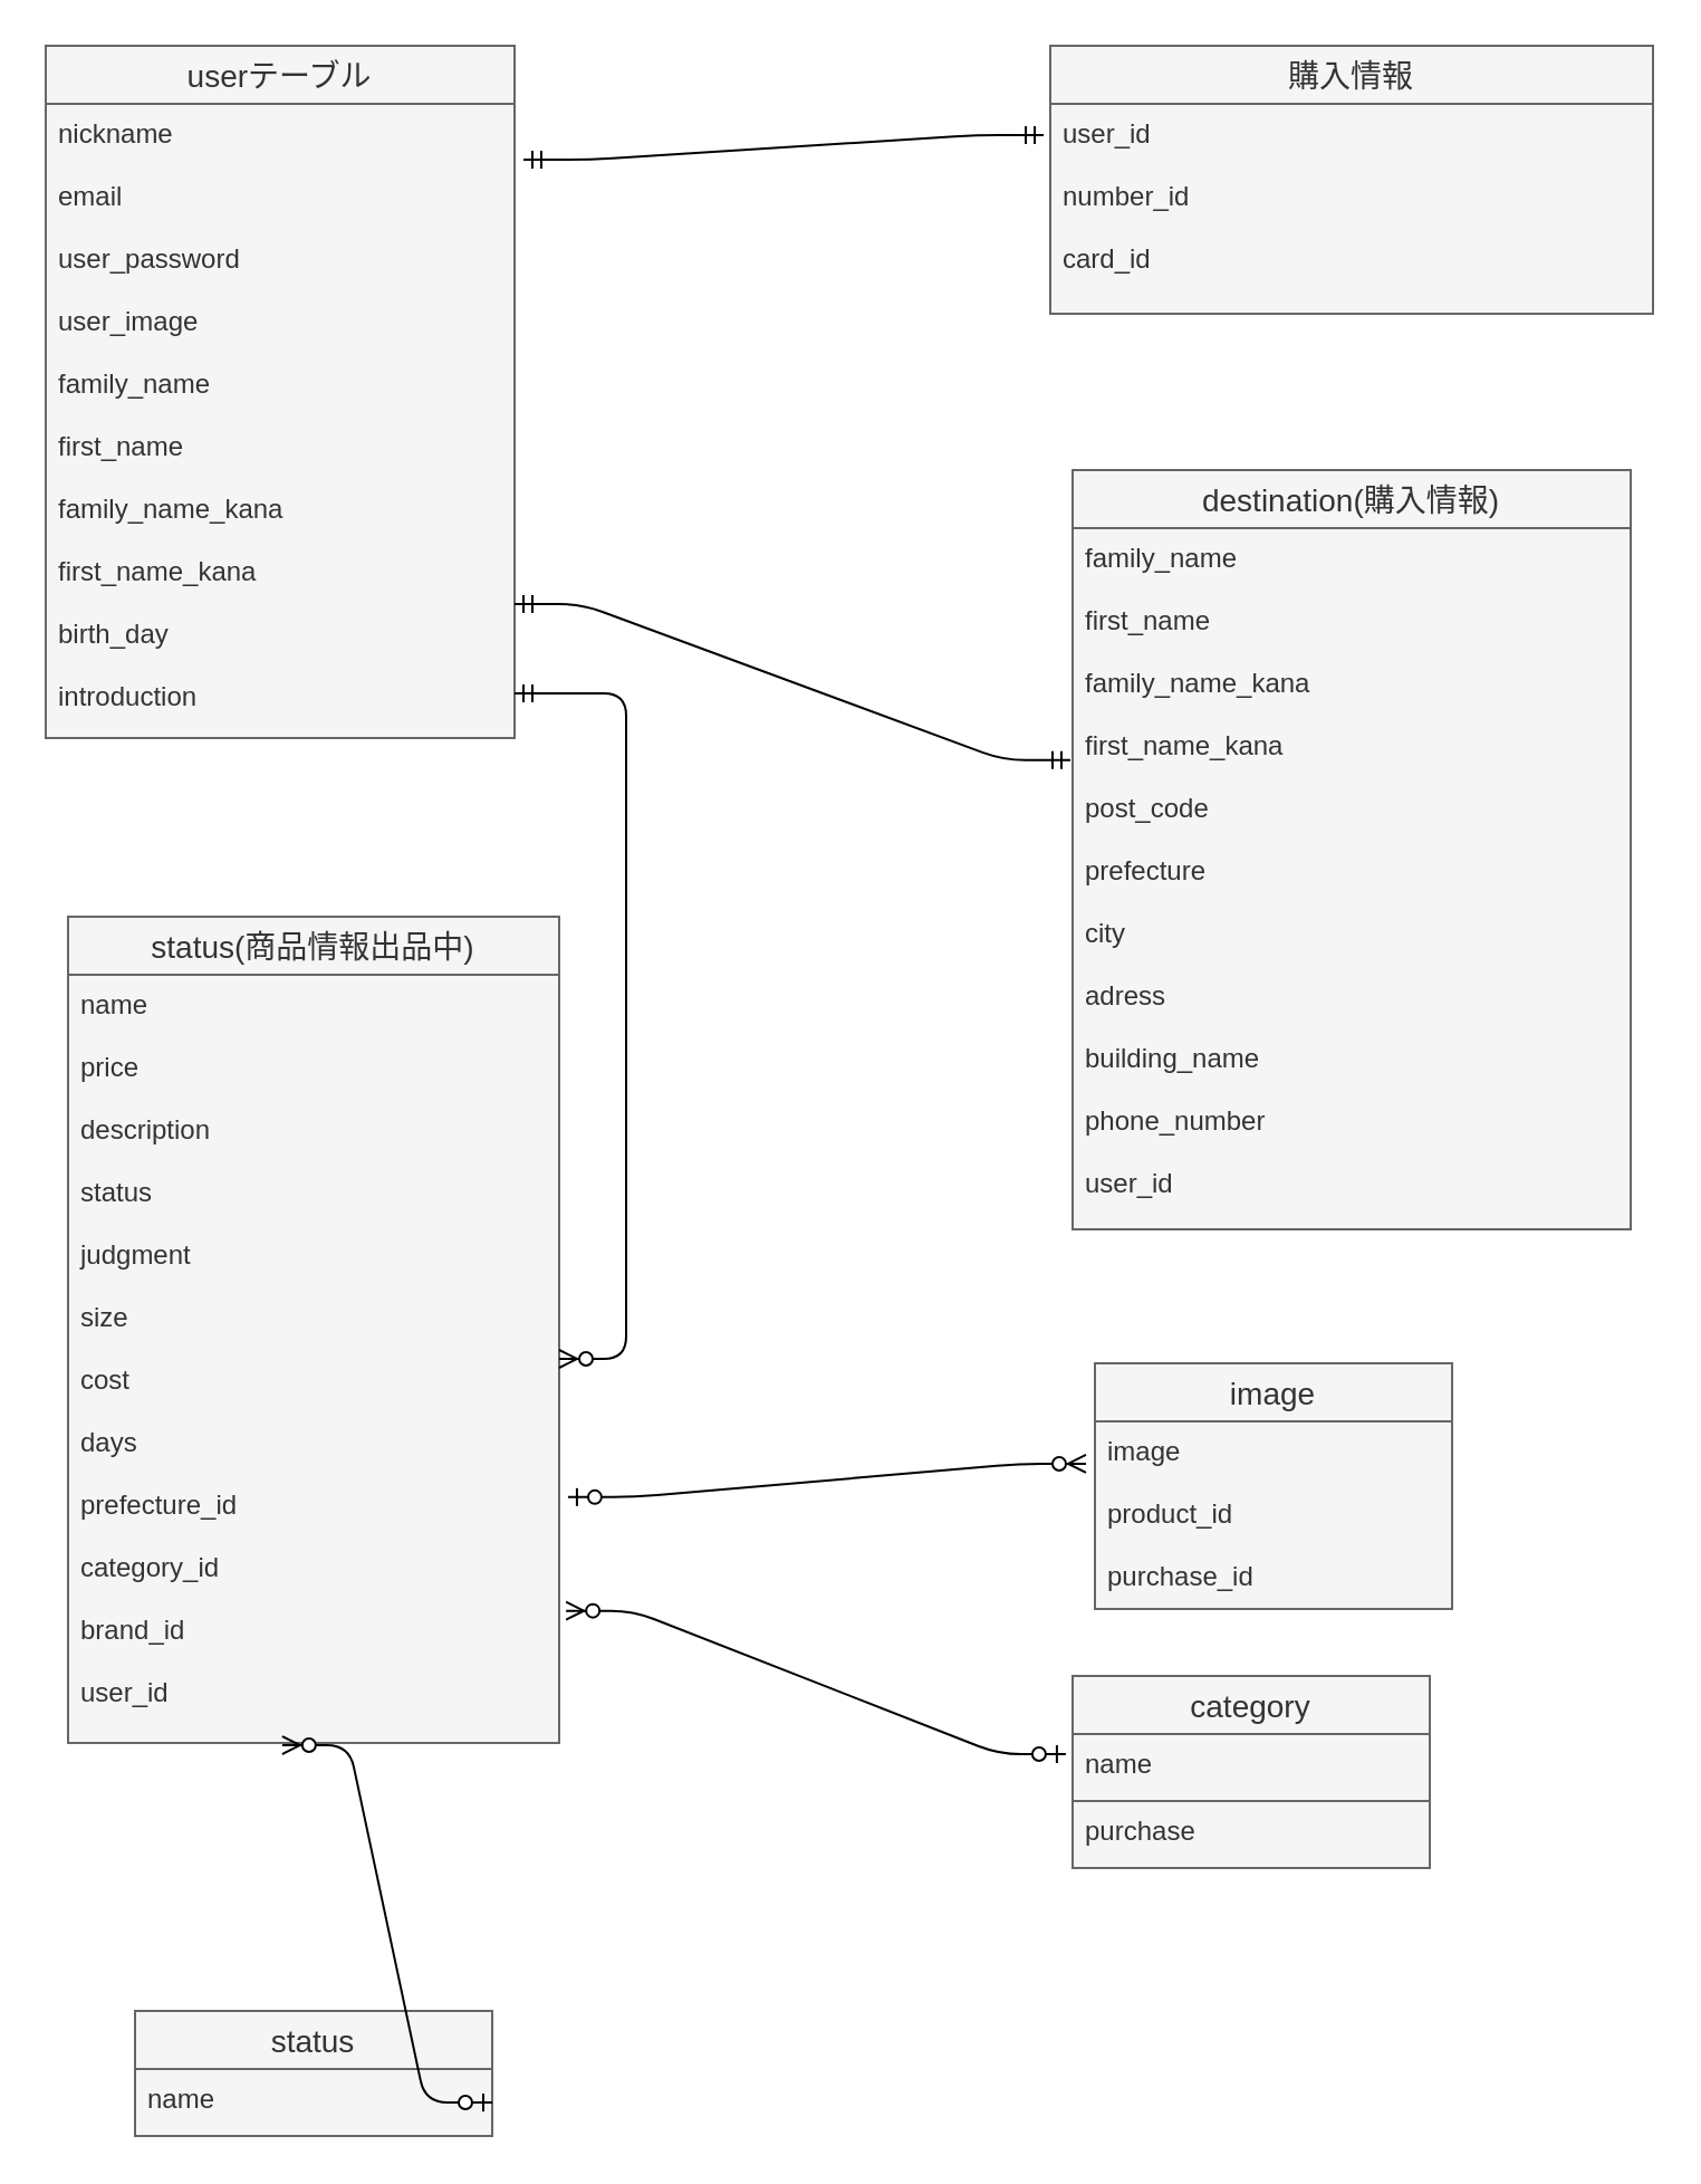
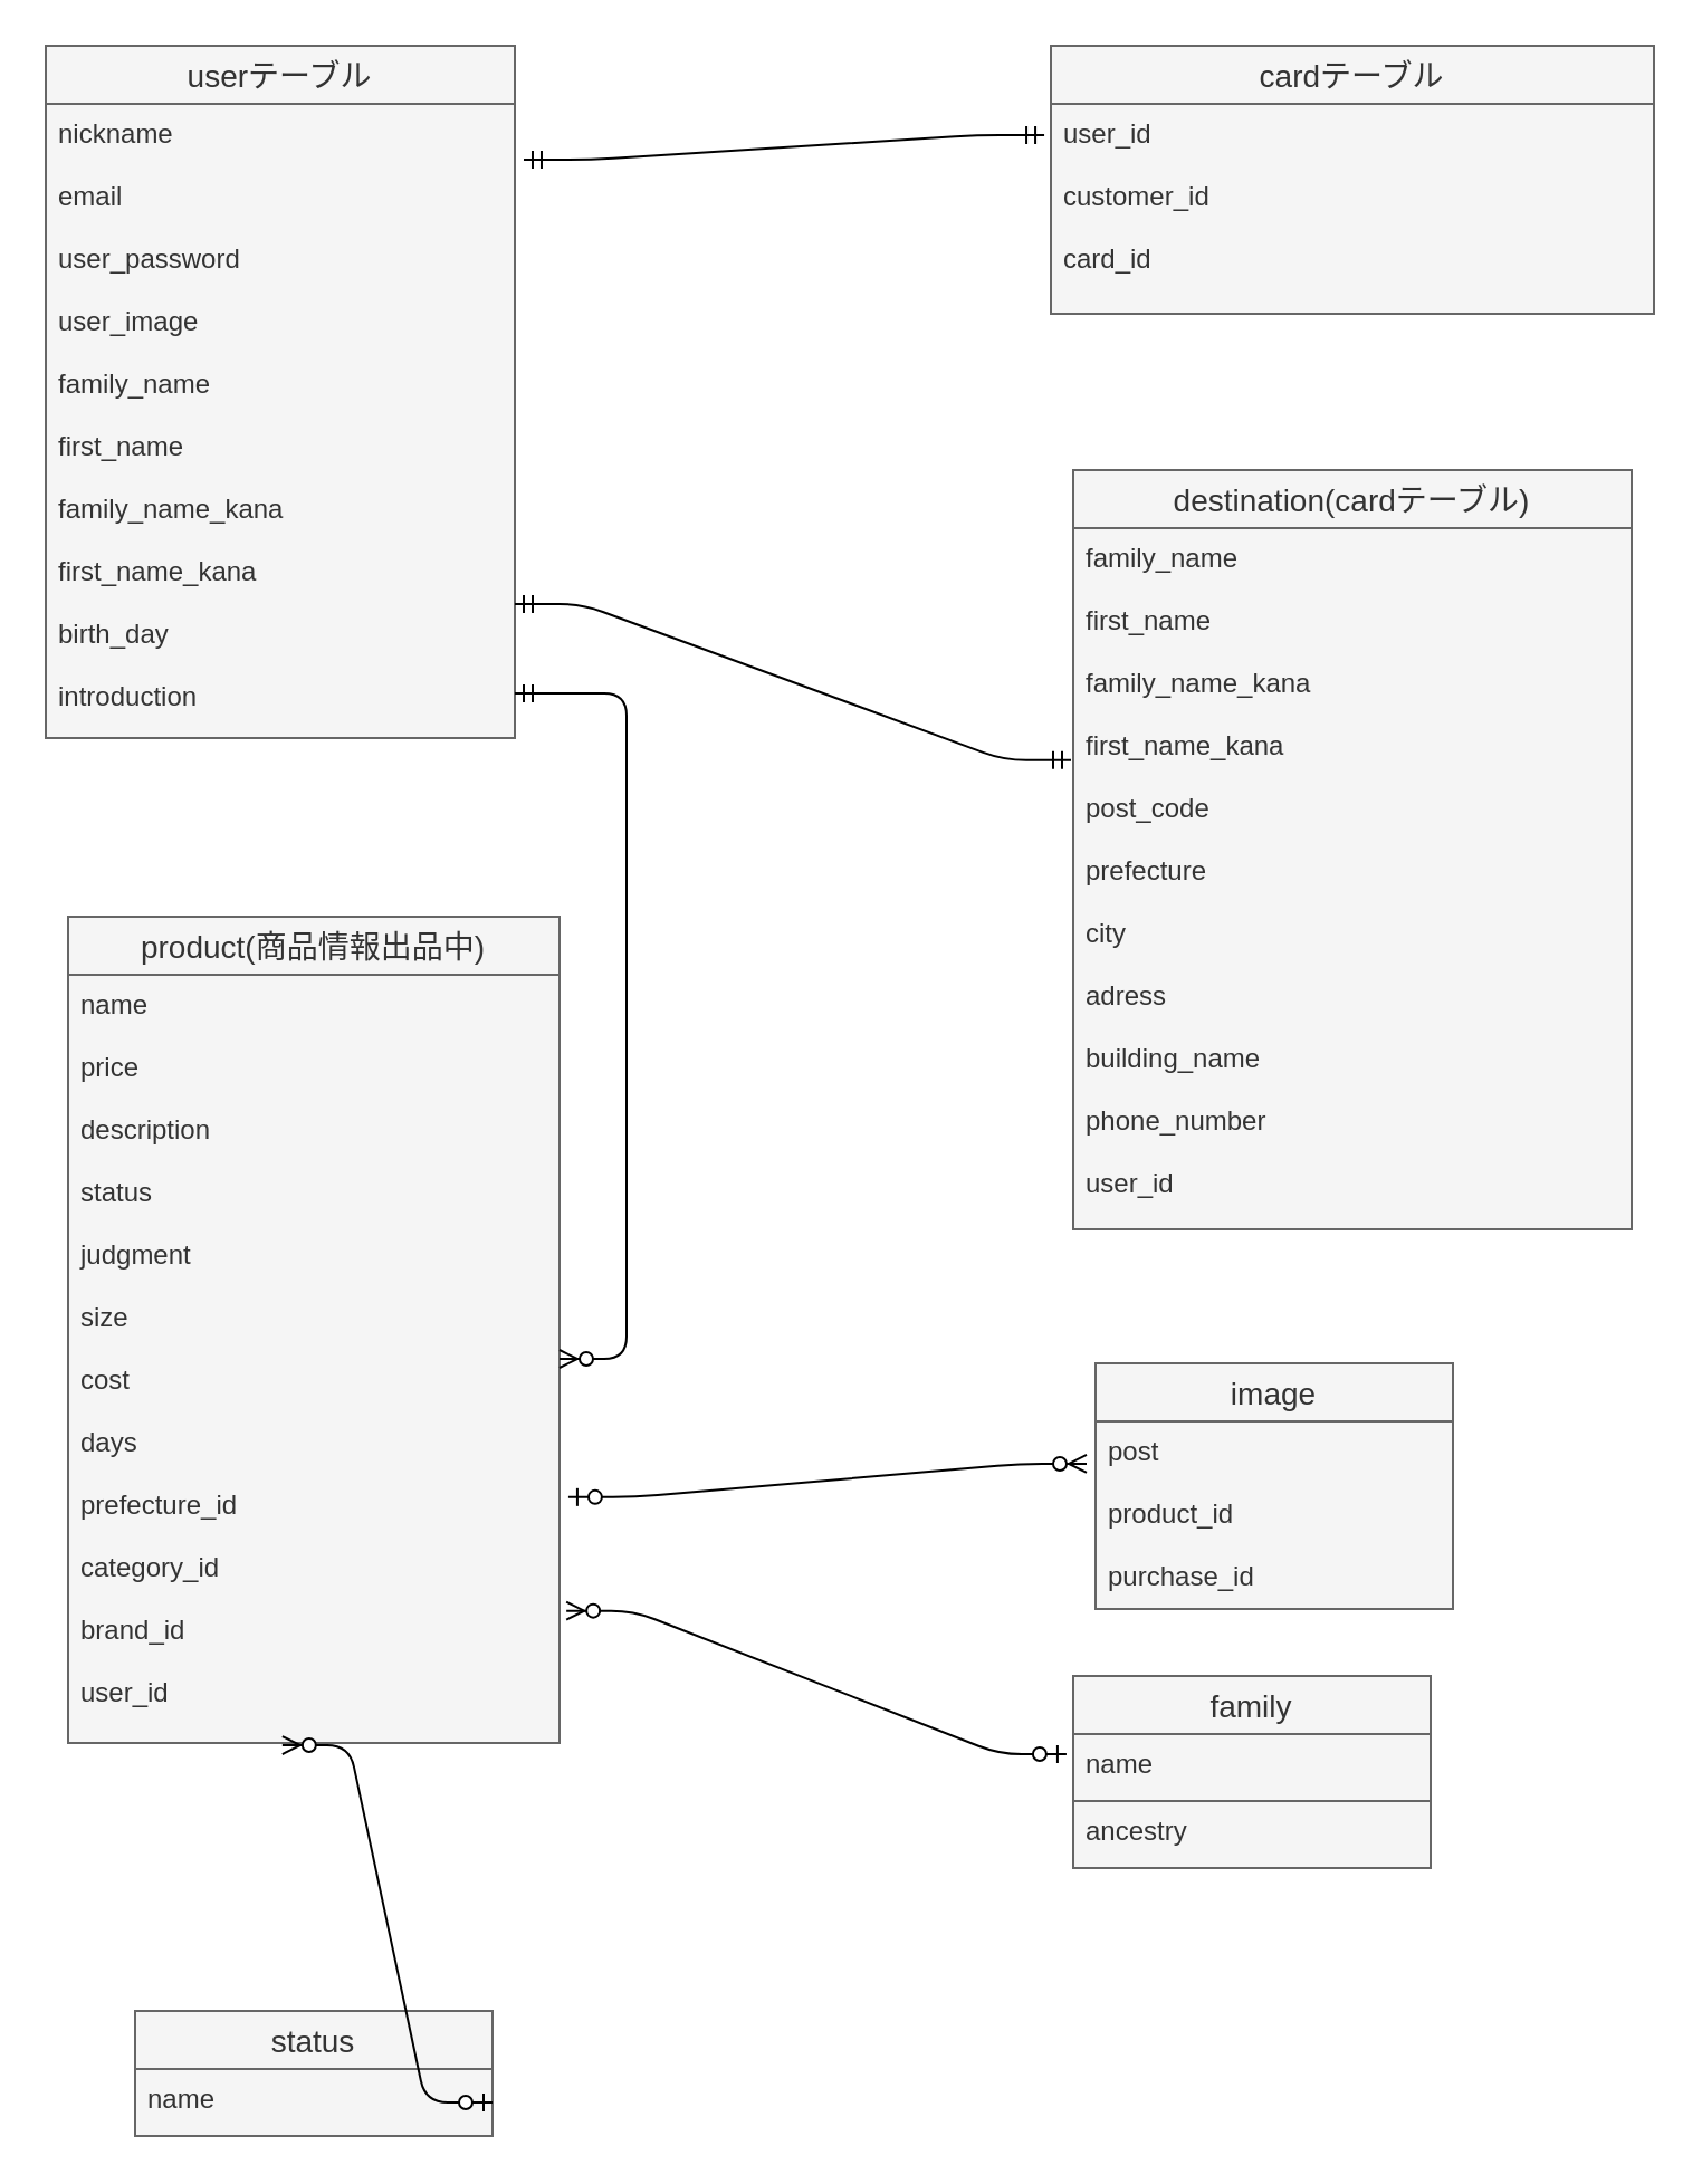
  <mxCell id="0" />
  <mxCell id="1" parent="0" />
  <mxCell id="2" value="userテーブル" style="swimlane;fontStyle=0;childLayout=stackLayout;horizontal=1;startSize=26;horizontalStack=0;resizeParent=1;resizeParentMax=0;resizeLast=0;collapsible=1;marginBottom=0;align=center;fontSize=14;fillColor=#f5f5f5;strokeColor=#666666;fontColor=#333333;" parent="1" vertex="1"><mxGeometry x="20" y="20" width="210" height="310" as="geometry" /></mxCell>
  <mxCell id="3" value="nickname&#10;&#10;email&#10;&#10;user_password&#10;&#10;user_image&#10;&#10;family_name&#10;&#10;first_name&#10;&#10;family_name_kana&#10;&#10;first_name_kana&#10;&#10;birth_day&#10;&#10;introduction" style="text;strokeColor=#666666;fillColor=#f5f5f5;spacingLeft=4;spacingRight=4;overflow=hidden;rotatable=0;points=[[0,0.5],[1,0.5]];portConstraint=eastwest;fontSize=12;fontColor=#333333;" parent="2" vertex="1"><mxGeometry y="26" width="210" height="284" as="geometry" /></mxCell>
- <mxCell id="4" value="購入情報" style="swimlane;fontStyle=0;childLayout=stackLayout;horizontal=1;startSize=26;horizontalStack=0;resizeParent=1;resizeParentMax=0;resizeLast=0;collapsible=1;marginBottom=0;align=center;fontSize=14;fillColor=#f5f5f5;strokeColor=#666666;fontColor=#333333;" parent="1" vertex="1"><mxGeometry x="470" y="20" width="270" height="120" as="geometry" /></mxCell>
- <mxCell id="5" value="user_id&#10;&#10;number_id&#10;&#10;card_id&#10;" style="text;strokeColor=#666666;fillColor=#f5f5f5;spacingLeft=4;spacingRight=4;overflow=hidden;rotatable=0;points=[[0,0.5],[1,0.5]];portConstraint=eastwest;fontSize=12;fontColor=#333333;" parent="4" vertex="1"><mxGeometry y="26" width="270" height="94" as="geometry" /></mxCell>
- <mxCell id="6" value="destination(購入情報)" style="swimlane;fontStyle=0;childLayout=stackLayout;horizontal=1;startSize=26;horizontalStack=0;resizeParent=1;resizeParentMax=0;resizeLast=0;collapsible=1;marginBottom=0;align=center;fontSize=14;fillColor=#f5f5f5;strokeColor=#666666;fontColor=#333333;" parent="1" vertex="1"><mxGeometry x="480" y="210" width="250" height="340" as="geometry" /></mxCell>
+ <mxCell id="4" value="cardテーブル" style="swimlane;fontStyle=0;childLayout=stackLayout;horizontal=1;startSize=26;horizontalStack=0;resizeParent=1;resizeParentMax=0;resizeLast=0;collapsible=1;marginBottom=0;align=center;fontSize=14;fillColor=#f5f5f5;strokeColor=#666666;fontColor=#333333;" parent="1" vertex="1"><mxGeometry x="470" y="20" width="270" height="120" as="geometry" /></mxCell>
+ <mxCell id="5" value="user_id&#10;&#10;customer_id&#10;&#10;card_id&#10;" style="text;strokeColor=#666666;fillColor=#f5f5f5;spacingLeft=4;spacingRight=4;overflow=hidden;rotatable=0;points=[[0,0.5],[1,0.5]];portConstraint=eastwest;fontSize=12;fontColor=#333333;" parent="4" vertex="1"><mxGeometry y="26" width="270" height="94" as="geometry" /></mxCell>
+ <mxCell id="6" value="destination(cardテーブル)" style="swimlane;fontStyle=0;childLayout=stackLayout;horizontal=1;startSize=26;horizontalStack=0;resizeParent=1;resizeParentMax=0;resizeLast=0;collapsible=1;marginBottom=0;align=center;fontSize=14;fillColor=#f5f5f5;strokeColor=#666666;fontColor=#333333;" parent="1" vertex="1"><mxGeometry x="480" y="210" width="250" height="340" as="geometry" /></mxCell>
  <mxCell id="7" value="family_name&#10;&#10;first_name&#10;&#10;family_name_kana&#10;&#10;first_name_kana&#10;&#10;post_code&#10;&#10;prefecture&#10;&#10;city&#10;&#10;adress&#10;&#10;building_name&#10;&#10;phone_number&#10;&#10;user_id&#10;" style="text;strokeColor=#666666;fillColor=#f5f5f5;spacingLeft=4;spacingRight=4;overflow=hidden;rotatable=0;points=[[0,0.5],[1,0.5]];portConstraint=eastwest;fontSize=12;fontColor=#333333;" parent="6" vertex="1"><mxGeometry y="26" width="250" height="314" as="geometry" /></mxCell>
  <mxCell id="8" value="" style="edgeStyle=entityRelationEdgeStyle;fontSize=12;html=1;endArrow=ERmandOne;startArrow=ERmandOne;entryX=-0.011;entryY=0.149;entryDx=0;entryDy=0;entryPerimeter=0;exitX=1.019;exitY=0.088;exitDx=0;exitDy=0;exitPerimeter=0;" parent="1" source="3" target="5" edge="1"><mxGeometry width="100" height="100" relative="1" as="geometry"><mxPoint x="290" y="160" as="sourcePoint" /><mxPoint x="390" y="60" as="targetPoint" /></mxGeometry></mxCell>
  <mxCell id="9" value="" style="edgeStyle=entityRelationEdgeStyle;fontSize=12;html=1;endArrow=ERmandOne;startArrow=ERmandOne;entryX=-0.004;entryY=0.331;entryDx=0;entryDy=0;entryPerimeter=0;" parent="1" target="7" edge="1"><mxGeometry width="100" height="100" relative="1" as="geometry"><mxPoint x="230" y="270" as="sourcePoint" /><mxPoint x="470" y="340" as="targetPoint" /></mxGeometry></mxCell>
- <mxCell id="10" value="status(商品情報出品中)" style="swimlane;fontStyle=0;childLayout=stackLayout;horizontal=1;startSize=26;horizontalStack=0;resizeParent=1;resizeParentMax=0;resizeLast=0;collapsible=1;marginBottom=0;align=center;fontSize=14;fillColor=#f5f5f5;strokeColor=#666666;fontColor=#333333;" parent="1" vertex="1"><mxGeometry x="30" y="410" width="220" height="370" as="geometry" /></mxCell>
+ <mxCell id="10" value="product(商品情報出品中)" style="swimlane;fontStyle=0;childLayout=stackLayout;horizontal=1;startSize=26;horizontalStack=0;resizeParent=1;resizeParentMax=0;resizeLast=0;collapsible=1;marginBottom=0;align=center;fontSize=14;fillColor=#f5f5f5;strokeColor=#666666;fontColor=#333333;" parent="1" vertex="1"><mxGeometry x="30" y="410" width="220" height="370" as="geometry" /></mxCell>
  <mxCell id="11" value="name&#10;&#10;price&#10;&#10;description&#10;&#10;status&#10;&#10;judgment&#10;&#10;size&#10;&#10;cost&#10;&#10;days&#10;&#10;prefecture_id&#10;&#10;category_id&#10;&#10;brand_id&#10;&#10;user_id&#10;" style="text;strokeColor=#666666;fillColor=#f5f5f5;spacingLeft=4;spacingRight=4;overflow=hidden;rotatable=0;points=[[0,0.5],[1,0.5]];portConstraint=eastwest;fontSize=12;fontColor=#333333;" parent="10" vertex="1"><mxGeometry y="26" width="220" height="344" as="geometry" /></mxCell>
  <mxCell id="12" value="" style="edgeStyle=entityRelationEdgeStyle;fontSize=12;html=1;endArrow=ERzeroToMany;startArrow=ERmandOne;" parent="1" target="11" edge="1"><mxGeometry width="100" height="100" relative="1" as="geometry"><mxPoint x="230" y="310" as="sourcePoint" /><mxPoint x="250" y="550" as="targetPoint" /></mxGeometry></mxCell>
  <mxCell id="13" value="status" style="swimlane;fontStyle=0;childLayout=stackLayout;horizontal=1;startSize=26;horizontalStack=0;resizeParent=1;resizeParentMax=0;resizeLast=0;collapsible=1;marginBottom=0;align=center;fontSize=14;fillColor=#f5f5f5;strokeColor=#666666;fontColor=#333333;" parent="1" vertex="1"><mxGeometry x="60" y="900" width="160" height="56" as="geometry" /></mxCell>
  <mxCell id="14" value="name" style="text;strokeColor=#666666;fillColor=#f5f5f5;spacingLeft=4;spacingRight=4;overflow=hidden;rotatable=0;points=[[0,0.5],[1,0.5]];portConstraint=eastwest;fontSize=12;fontColor=#333333;" parent="13" vertex="1"><mxGeometry y="26" width="160" height="30" as="geometry" /></mxCell>
- <mxCell id="15" value="category" style="swimlane;fontStyle=0;childLayout=stackLayout;horizontal=1;startSize=26;horizontalStack=0;resizeParent=1;resizeParentMax=0;resizeLast=0;collapsible=1;marginBottom=0;align=center;fontSize=14;fillColor=#f5f5f5;strokeColor=#666666;fontColor=#333333;" parent="1" vertex="1"><mxGeometry x="480" y="750" width="160" height="86" as="geometry" /></mxCell>
+ <mxCell id="15" value="family" style="swimlane;fontStyle=0;childLayout=stackLayout;horizontal=1;startSize=26;horizontalStack=0;resizeParent=1;resizeParentMax=0;resizeLast=0;collapsible=1;marginBottom=0;align=center;fontSize=14;fillColor=#f5f5f5;strokeColor=#666666;fontColor=#333333;" parent="1" vertex="1"><mxGeometry x="480" y="750" width="160" height="86" as="geometry" /></mxCell>
  <mxCell id="16" value="name" style="text;strokeColor=#666666;fillColor=#f5f5f5;spacingLeft=4;spacingRight=4;overflow=hidden;rotatable=0;points=[[0,0.5],[1,0.5]];portConstraint=eastwest;fontSize=12;fontColor=#333333;" parent="15" vertex="1"><mxGeometry y="26" width="160" height="30" as="geometry" /></mxCell>
- <mxCell id="17" value="purchase" style="text;strokeColor=#666666;fillColor=#f5f5f5;spacingLeft=4;spacingRight=4;overflow=hidden;rotatable=0;points=[[0,0.5],[1,0.5]];portConstraint=eastwest;fontSize=12;fontColor=#333333;" parent="15" vertex="1"><mxGeometry y="56" width="160" height="30" as="geometry" /></mxCell>
+ <mxCell id="17" value="ancestry" style="text;strokeColor=#666666;fillColor=#f5f5f5;spacingLeft=4;spacingRight=4;overflow=hidden;rotatable=0;points=[[0,0.5],[1,0.5]];portConstraint=eastwest;fontSize=12;fontColor=#333333;" parent="15" vertex="1"><mxGeometry y="56" width="160" height="30" as="geometry" /></mxCell>
  <mxCell id="18" value="image" style="swimlane;fontStyle=0;childLayout=stackLayout;horizontal=1;startSize=26;horizontalStack=0;resizeParent=1;resizeParentMax=0;resizeLast=0;collapsible=1;marginBottom=0;align=center;fontSize=14;fillColor=#f5f5f5;strokeColor=#666666;fontColor=#333333;" parent="1" vertex="1"><mxGeometry x="490" y="610" width="160" height="110" as="geometry" /></mxCell>
- <mxCell id="19" value="image&#10;&#10;product_id&#10;&#10;purchase_id&#10;" style="text;strokeColor=#666666;fillColor=#f5f5f5;spacingLeft=4;spacingRight=4;overflow=hidden;rotatable=0;points=[[0,0.5],[1,0.5]];portConstraint=eastwest;fontSize=12;fontColor=#333333;" parent="18" vertex="1"><mxGeometry y="26" width="160" height="84" as="geometry" /></mxCell>
+ <mxCell id="19" value="post&#10;&#10;product_id&#10;&#10;purchase_id&#10;" style="text;strokeColor=#666666;fillColor=#f5f5f5;spacingLeft=4;spacingRight=4;overflow=hidden;rotatable=0;points=[[0,0.5],[1,0.5]];portConstraint=eastwest;fontSize=12;fontColor=#333333;" parent="18" vertex="1"><mxGeometry y="26" width="160" height="84" as="geometry" /></mxCell>
  <mxCell id="20" value="" style="edgeStyle=entityRelationEdgeStyle;fontSize=12;html=1;endArrow=ERzeroToMany;startArrow=ERzeroToOne;exitX=1.018;exitY=0.68;exitDx=0;exitDy=0;exitPerimeter=0;entryX=-0.025;entryY=0.226;entryDx=0;entryDy=0;entryPerimeter=0;" parent="1" source="11" target="19" edge="1"><mxGeometry width="100" height="100" relative="1" as="geometry"><mxPoint x="290" y="740" as="sourcePoint" /><mxPoint x="390" y="640" as="targetPoint" /></mxGeometry></mxCell>
  <mxCell id="21" value="" style="edgeStyle=entityRelationEdgeStyle;fontSize=12;html=1;endArrow=ERzeroToMany;startArrow=ERzeroToOne;exitX=-0.019;exitY=0.3;exitDx=0;exitDy=0;exitPerimeter=0;entryX=1.014;entryY=0.828;entryDx=0;entryDy=0;entryPerimeter=0;" parent="1" source="16" target="11" edge="1"><mxGeometry width="100" height="100" relative="1" as="geometry"><mxPoint x="516.5" y="850" as="sourcePoint" /><mxPoint x="450" y="730" as="targetPoint" /></mxGeometry></mxCell>
  <mxCell id="22" value="" style="edgeStyle=entityRelationEdgeStyle;fontSize=12;html=1;endArrow=ERzeroToMany;startArrow=ERzeroToOne;exitX=1;exitY=0.5;exitDx=0;exitDy=0;entryX=0.436;entryY=1.003;entryDx=0;entryDy=0;entryPerimeter=0;" parent="1" source="14" target="11" edge="1"><mxGeometry width="100" height="100" relative="1" as="geometry"><mxPoint x="60" y="830" as="sourcePoint" /><mxPoint x="230" y="830" as="targetPoint" /></mxGeometry></mxCell>
